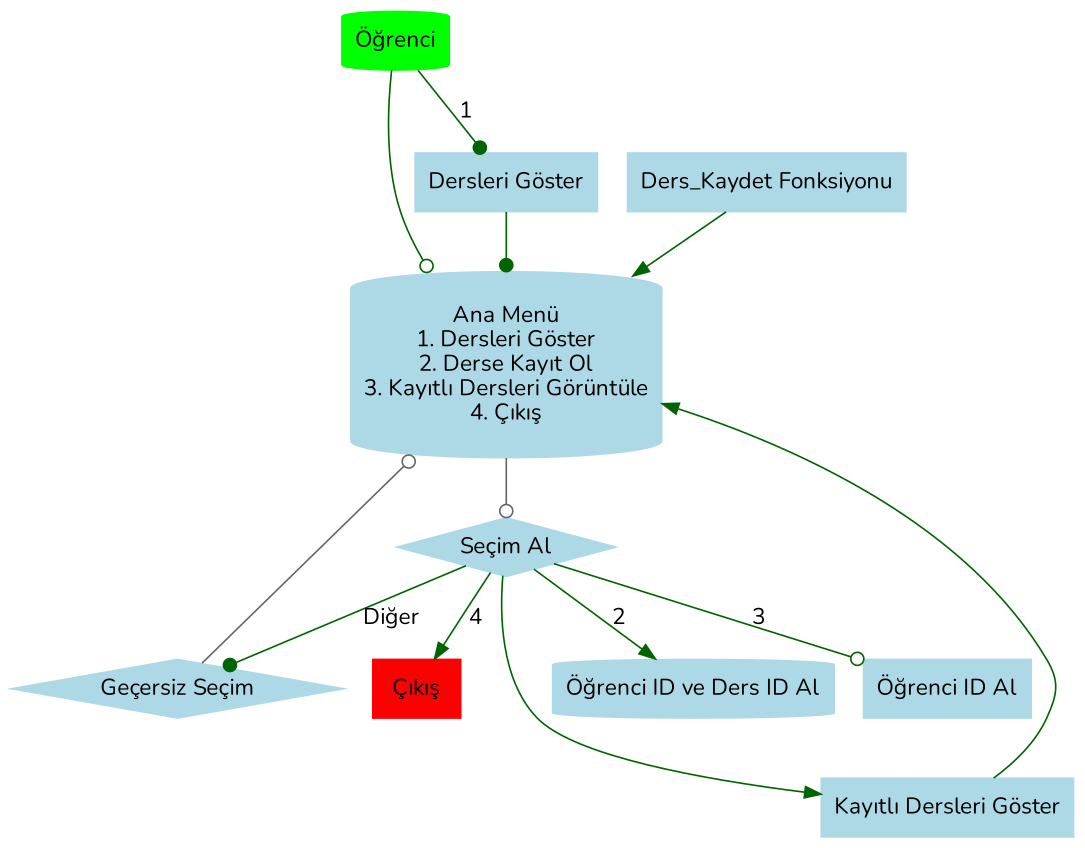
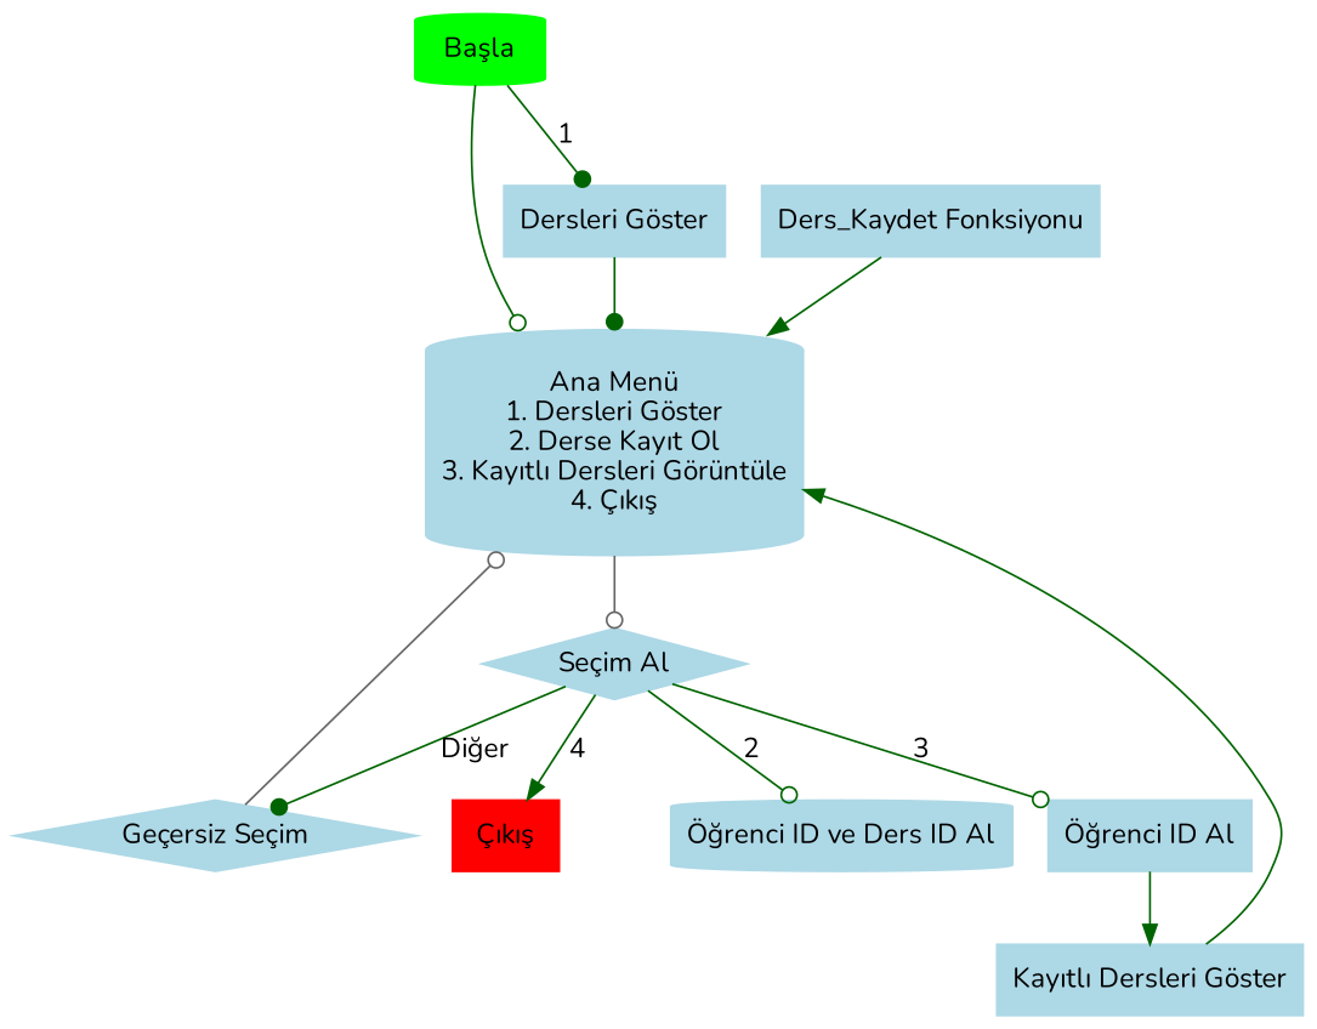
  digraph {
    fontname=Nunito
    rankdir=TB
    node [color=lightblue fontname=Nunito shape=box style=filled]
    edge [arrowhead=odot color=darkgreen fontname=Nunito]
-   n1 [color=green label="Öğrenci" shape=cylinder]
+   n1 [color=green label="Başla" shape=cylinder]
    n2 [label="Ana Menü\n1. Dersleri Göster\n2. Derse Kayıt Ol\n3. Kayıtlı Dersleri Görüntüle\n4. Çıkış" shape=cylinder]
    n3 [label="Dersleri Göster"]
    n4 [label="Seçim Al" shape=diamond]
    n5 [label="Öğrenci ID ve Ders ID Al" shape=cylinder]
    n6 [label="Öğrenci ID Al"]
    n7 [label="Geçersiz Seçim" shape=diamond]
    n8 [color=red label="Çıkış"]
    n9 [label="Kayıtlı Dersleri Göster"]
    n10 [label="Ders_Kaydet Fonksiyonu"]
    n1 -> n2
    n1 -> n3 [arrowhead=dot label=1]
    n2 -> n4 [color=gray40]
    n3 -> n2 [arrowhead=dot]
-   n4 -> n5 [arrowhead=normal label=2]
+   n4 -> n5 [label=2]
    n4 -> n6 [label=3]
    n4 -> n7 [arrowhead=dot label="Diğer"]
    n4 -> n8 [arrowhead=normal label=4]
-   n4 -> n9 [arrowhead=normal]
+   n6 -> n9 [arrowhead=normal]
    n7 -> n2 [color=gray40]
    n9 -> n2 [arrowhead=normal]
    n10 -> n2 [arrowhead=normal]
  }
